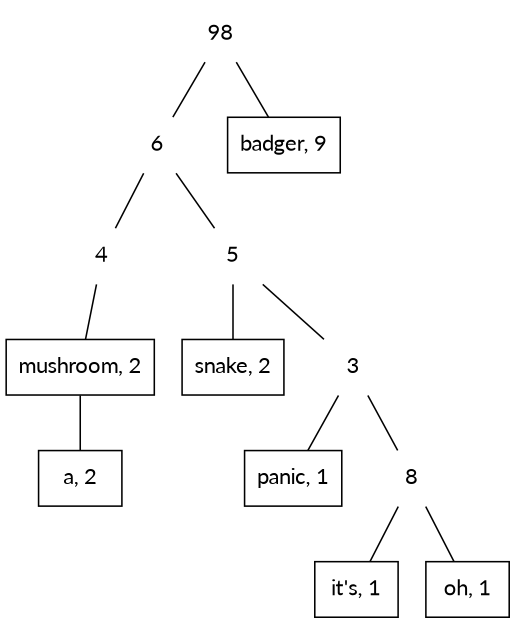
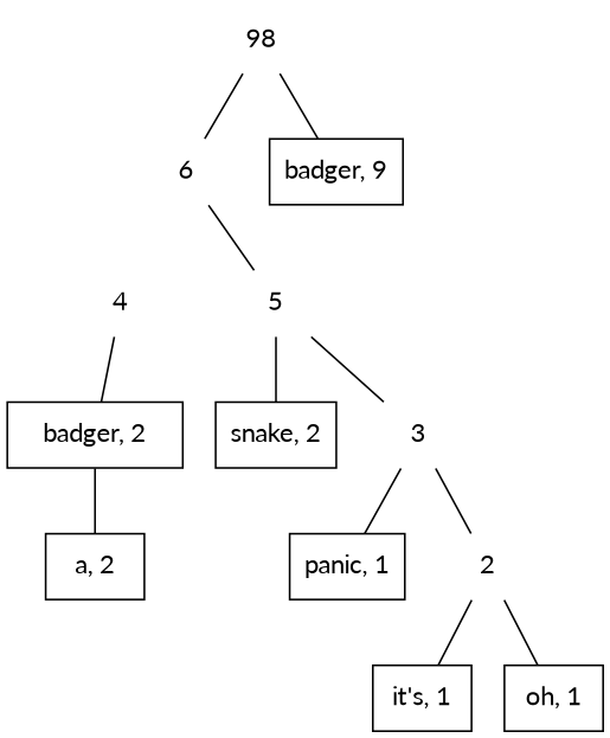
  graph {
    fontname=Lato
    node [fontname=Lato shape=box]
    edge [fontname=Lato]
    n1 [label="a, 2"]
-   n2 [label="mushroom, 2"]
+   n2 [label="badger, 2"]
    n3 [label=4 shape=plaintext]
    n4 [label="snake, 2"]
    n5 [label="panic, 1"]
    n6 [label="it's, 1"]
    n7 [label="oh, 1"]
-   n8 [label=8 shape=plaintext]
+   n8 [label=2 shape=plaintext]
    n9 [label=3 shape=plaintext]
    n10 [label=5 shape=plaintext]
    n11 [label=6 shape=plaintext]
    n12 [label="badger, 9"]
    n13 [label=98 shape=plaintext]
    n2 -- n1
    n3 -- n2
    n8 -- n6
    n8 -- n7
    n9 -- n5
    n9 -- n8
    n10 -- n4
    n10 -- n9
-   n11 -- n3
    n11 -- n10
    n13 -- n11
    n13 -- n12
  }
